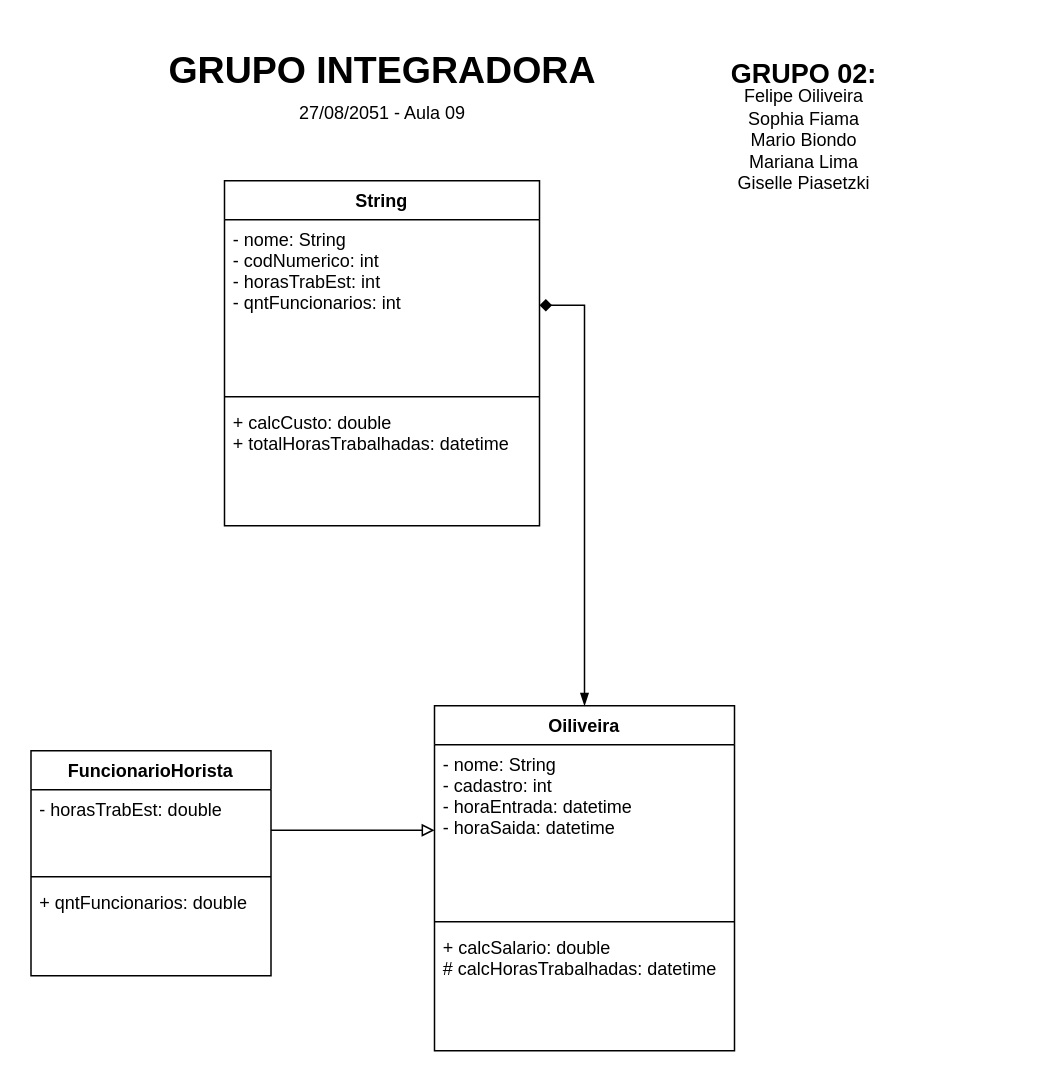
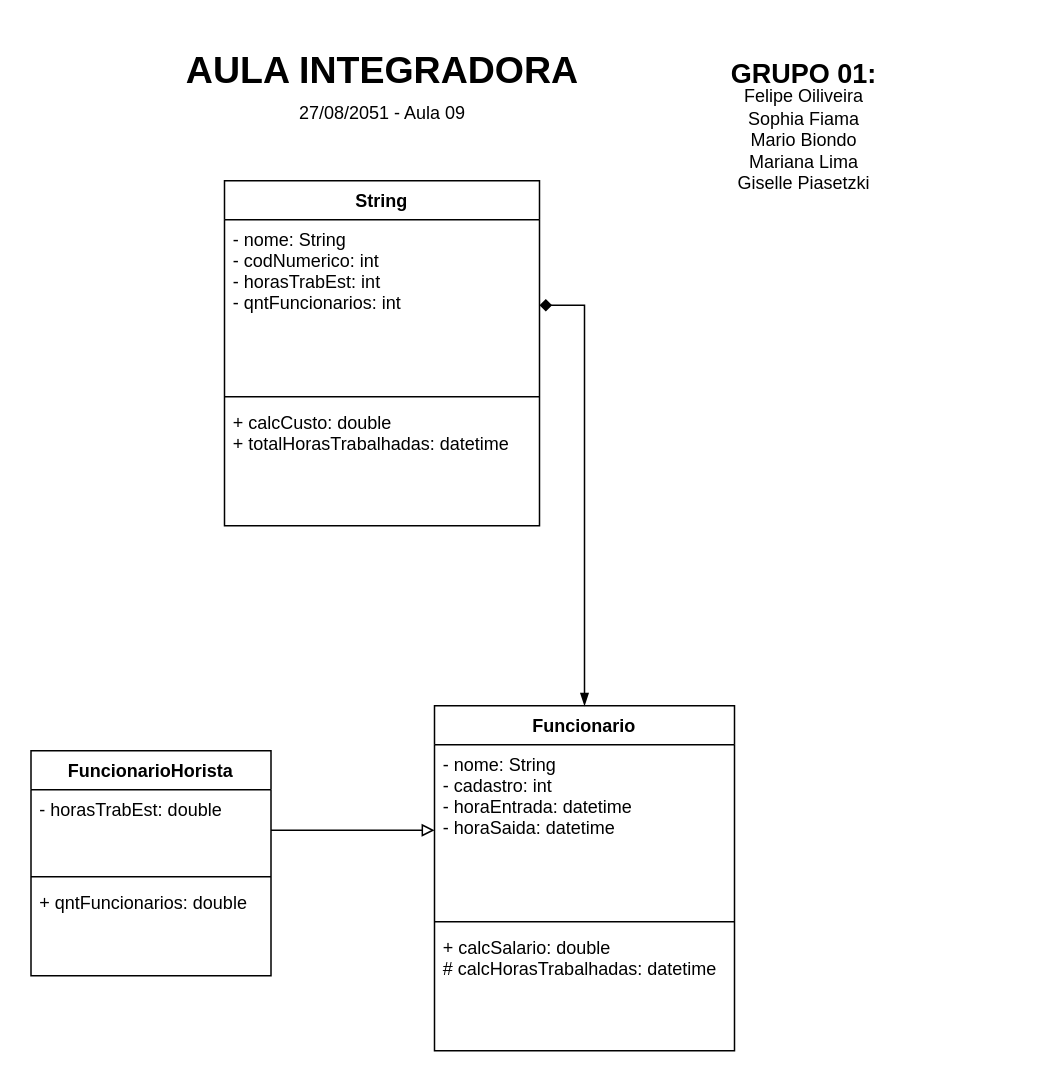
  <mxCell id="0" />
  <mxCell id="1" parent="0" />
  <mxCell id="2" value="String" style="swimlane;fontStyle=1;align=center;verticalAlign=top;childLayout=stackLayout;horizontal=1;startSize=26;horizontalStack=0;resizeParent=1;resizeParentMax=0;resizeLast=0;collapsible=1;marginBottom=0;" vertex="1" parent="1"><mxGeometry x="149" y="120" width="210" height="230" as="geometry" /></mxCell>
  <mxCell id="3" value="- nome: String&#10;- codNumerico: int&#10;- horasTrabEst: int&#10;- qntFuncionarios: int&#10;" style="text;strokeColor=none;fillColor=none;align=left;verticalAlign=top;spacingLeft=4;spacingRight=4;overflow=hidden;rotatable=0;points=[[0,0.5],[1,0.5]];portConstraint=eastwest;" vertex="1" parent="2"><mxGeometry y="26" width="210" height="114" as="geometry" /></mxCell>
  <mxCell id="4" value="" style="line;strokeWidth=1;fillColor=none;align=left;verticalAlign=middle;spacingTop=-1;spacingLeft=3;spacingRight=3;rotatable=0;labelPosition=right;points=[];portConstraint=eastwest;" vertex="1" parent="2"><mxGeometry y="140" width="210" height="8" as="geometry" /></mxCell>
  <mxCell id="5" value="+ calcCusto: double&#10;+ totalHorasTrabalhadas: datetime" style="text;strokeColor=none;fillColor=none;align=left;verticalAlign=top;spacingLeft=4;spacingRight=4;overflow=hidden;rotatable=0;points=[[0,0.5],[1,0.5]];portConstraint=eastwest;" vertex="1" parent="2"><mxGeometry y="148" width="210" height="82" as="geometry" /></mxCell>
- <mxCell id="6" value="Oiliveira&#10;" style="swimlane;fontStyle=1;align=center;verticalAlign=top;childLayout=stackLayout;horizontal=1;startSize=26;horizontalStack=0;resizeParent=1;resizeParentMax=0;resizeLast=0;collapsible=1;marginBottom=0;" vertex="1" parent="1"><mxGeometry x="289" y="470" width="200" height="230" as="geometry" /></mxCell>
+ <mxCell id="6" value="Funcionario&#10;" style="swimlane;fontStyle=1;align=center;verticalAlign=top;childLayout=stackLayout;horizontal=1;startSize=26;horizontalStack=0;resizeParent=1;resizeParentMax=0;resizeLast=0;collapsible=1;marginBottom=0;" vertex="1" parent="1"><mxGeometry x="289" y="470" width="200" height="230" as="geometry" /></mxCell>
  <mxCell id="7" value="- nome: String&#10;- cadastro: int&#10;- horaEntrada: datetime&#10;- horaSaida: datetime" style="text;strokeColor=none;fillColor=none;align=left;verticalAlign=top;spacingLeft=4;spacingRight=4;overflow=hidden;rotatable=0;points=[[0,0.5],[1,0.5]];portConstraint=eastwest;" vertex="1" parent="6"><mxGeometry y="26" width="200" height="114" as="geometry" /></mxCell>
  <mxCell id="8" value="" style="line;strokeWidth=1;fillColor=none;align=left;verticalAlign=middle;spacingTop=-1;spacingLeft=3;spacingRight=3;rotatable=0;labelPosition=right;points=[];portConstraint=eastwest;" vertex="1" parent="6"><mxGeometry y="140" width="200" height="8" as="geometry" /></mxCell>
  <mxCell id="9" value="+ calcSalario: double&#10;# calcHorasTrabalhadas: datetime" style="text;strokeColor=none;fillColor=none;align=left;verticalAlign=top;spacingLeft=4;spacingRight=4;overflow=hidden;rotatable=0;points=[[0,0.5],[1,0.5]];portConstraint=eastwest;" vertex="1" parent="6"><mxGeometry y="148" width="200" height="82" as="geometry" /></mxCell>
  <mxCell id="10" value="FuncionarioHorista" style="swimlane;fontStyle=1;align=center;verticalAlign=top;childLayout=stackLayout;horizontal=1;startSize=26;horizontalStack=0;resizeParent=1;resizeParentMax=0;resizeLast=0;collapsible=1;marginBottom=0;" vertex="1" parent="1"><mxGeometry x="20" y="500" width="160" height="150" as="geometry" /></mxCell>
  <mxCell id="11" value="- horasTrabEst: double" style="text;strokeColor=none;fillColor=none;align=left;verticalAlign=top;spacingLeft=4;spacingRight=4;overflow=hidden;rotatable=0;points=[[0,0.5],[1,0.5]];portConstraint=eastwest;" vertex="1" parent="10"><mxGeometry y="26" width="160" height="54" as="geometry" /></mxCell>
  <mxCell id="12" value="" style="line;strokeWidth=1;fillColor=none;align=left;verticalAlign=middle;spacingTop=-1;spacingLeft=3;spacingRight=3;rotatable=0;labelPosition=right;points=[];portConstraint=eastwest;" vertex="1" parent="10"><mxGeometry y="80" width="160" height="8" as="geometry" /></mxCell>
  <mxCell id="13" value="+ qntFuncionarios: double" style="text;strokeColor=none;fillColor=none;align=left;verticalAlign=top;spacingLeft=4;spacingRight=4;overflow=hidden;rotatable=0;points=[[0,0.5],[1,0.5]];portConstraint=eastwest;" vertex="1" parent="10"><mxGeometry y="88" width="160" height="62" as="geometry" /></mxCell>
  <mxCell id="14" style="edgeStyle=orthogonalEdgeStyle;rounded=0;orthogonalLoop=1;jettySize=auto;html=1;entryX=0;entryY=0.5;entryDx=0;entryDy=0;endArrow=block;endFill=0;" edge="1" parent="1" source="11" target="7"><mxGeometry relative="1" as="geometry" /></mxCell>
- <mxCell id="15" value="&lt;font size=&quot;1&quot;&gt;&lt;b style=&quot;font-size: 25px&quot;&gt;GRUPO INTEGRADORA&lt;/b&gt;&lt;/font&gt;" style="text;html=1;strokeColor=none;fillColor=none;align=center;verticalAlign=middle;whiteSpace=wrap;rounded=0;" vertex="1" parent="1"><mxGeometry x="109" y="20" width="291" height="50" as="geometry" /></mxCell>
+ <mxCell id="15" value="&lt;font size=&quot;1&quot;&gt;&lt;b style=&quot;font-size: 25px&quot;&gt;AULA INTEGRADORA&lt;/b&gt;&lt;/font&gt;" style="text;html=1;strokeColor=none;fillColor=none;align=center;verticalAlign=middle;whiteSpace=wrap;rounded=0;" vertex="1" parent="1"><mxGeometry x="109" y="20" width="291" height="50" as="geometry" /></mxCell>
  <mxCell id="16" value="&lt;font size=&quot;1&quot;&gt;&lt;span style=&quot;font-size: 12px&quot;&gt;27/08/2051 - Aula 09&lt;br&gt;&lt;/span&gt;&lt;/font&gt;" style="text;html=1;strokeColor=none;fillColor=none;align=center;verticalAlign=middle;whiteSpace=wrap;rounded=0;" vertex="1" parent="1"><mxGeometry x="109" y="60" width="291" height="30" as="geometry" /></mxCell>
  <mxCell id="17" value="&lt;font size=&quot;1&quot;&gt;&lt;span style=&quot;font-size: 12px&quot;&gt;Felipe Oiliveira&lt;br&gt;Sophia Fiama&lt;br&gt;Mario Biondo&lt;br&gt;Mariana Lima&lt;br&gt;Giselle Piasetzki&lt;br&gt;&lt;br&gt;&lt;/span&gt;&lt;/font&gt;" style="text;html=1;strokeColor=none;fillColor=none;align=center;verticalAlign=middle;whiteSpace=wrap;rounded=0;" vertex="1" parent="1"><mxGeometry x="390" y="85" width="291" height="30" as="geometry" /></mxCell>
- <mxCell id="18" value="&lt;font size=&quot;1&quot;&gt;&lt;b style=&quot;font-size: 18px&quot;&gt;GRUPO 02:&lt;br&gt;&lt;br&gt;&lt;/b&gt;&lt;/font&gt;" style="text;html=1;strokeColor=none;fillColor=none;align=center;verticalAlign=middle;whiteSpace=wrap;rounded=0;" vertex="1" parent="1"><mxGeometry x="390" y="35" width="291" height="50" as="geometry" /></mxCell>
+ <mxCell id="18" value="&lt;font size=&quot;1&quot;&gt;&lt;b style=&quot;font-size: 18px&quot;&gt;GRUPO 01:&lt;br&gt;&lt;br&gt;&lt;/b&gt;&lt;/font&gt;" style="text;html=1;strokeColor=none;fillColor=none;align=center;verticalAlign=middle;whiteSpace=wrap;rounded=0;" vertex="1" parent="1"><mxGeometry x="390" y="35" width="291" height="50" as="geometry" /></mxCell>
  <mxCell id="19" style="edgeStyle=orthogonalEdgeStyle;rounded=0;orthogonalLoop=1;jettySize=auto;html=1;endArrow=blockThin;endFill=1;startArrow=diamond;startFill=1;" edge="1" parent="1" source="3" target="6"><mxGeometry relative="1" as="geometry" /></mxCell>
